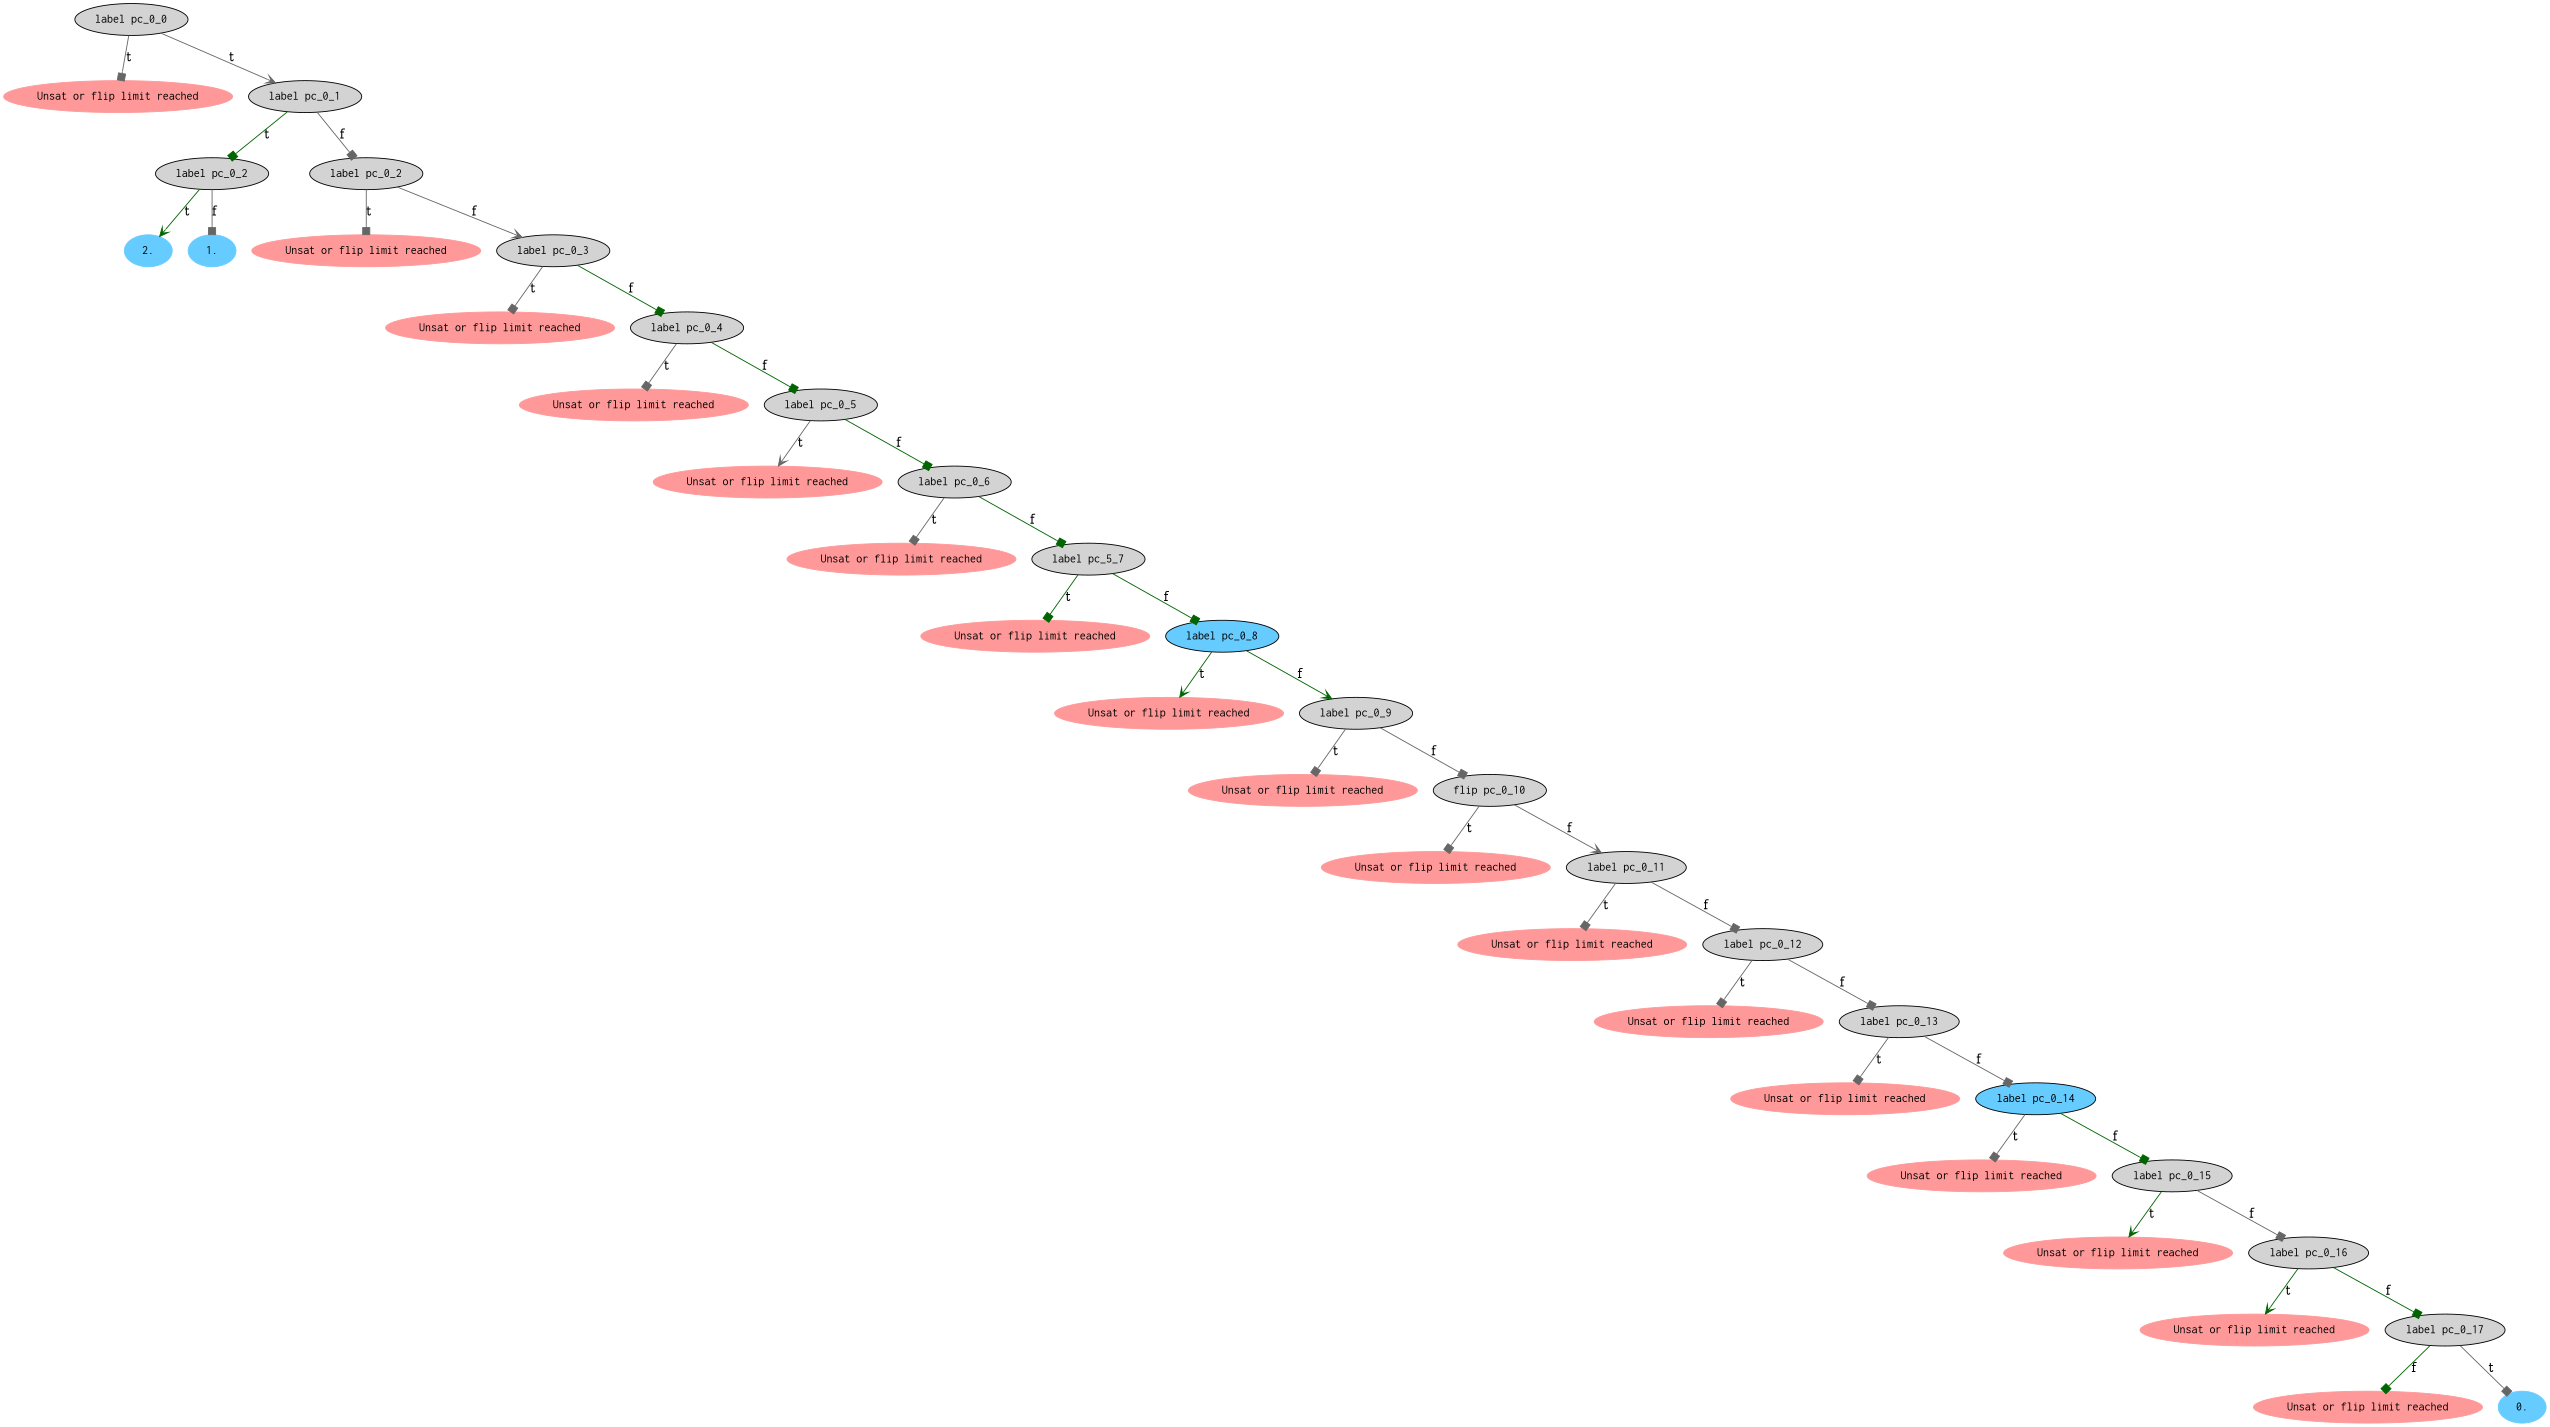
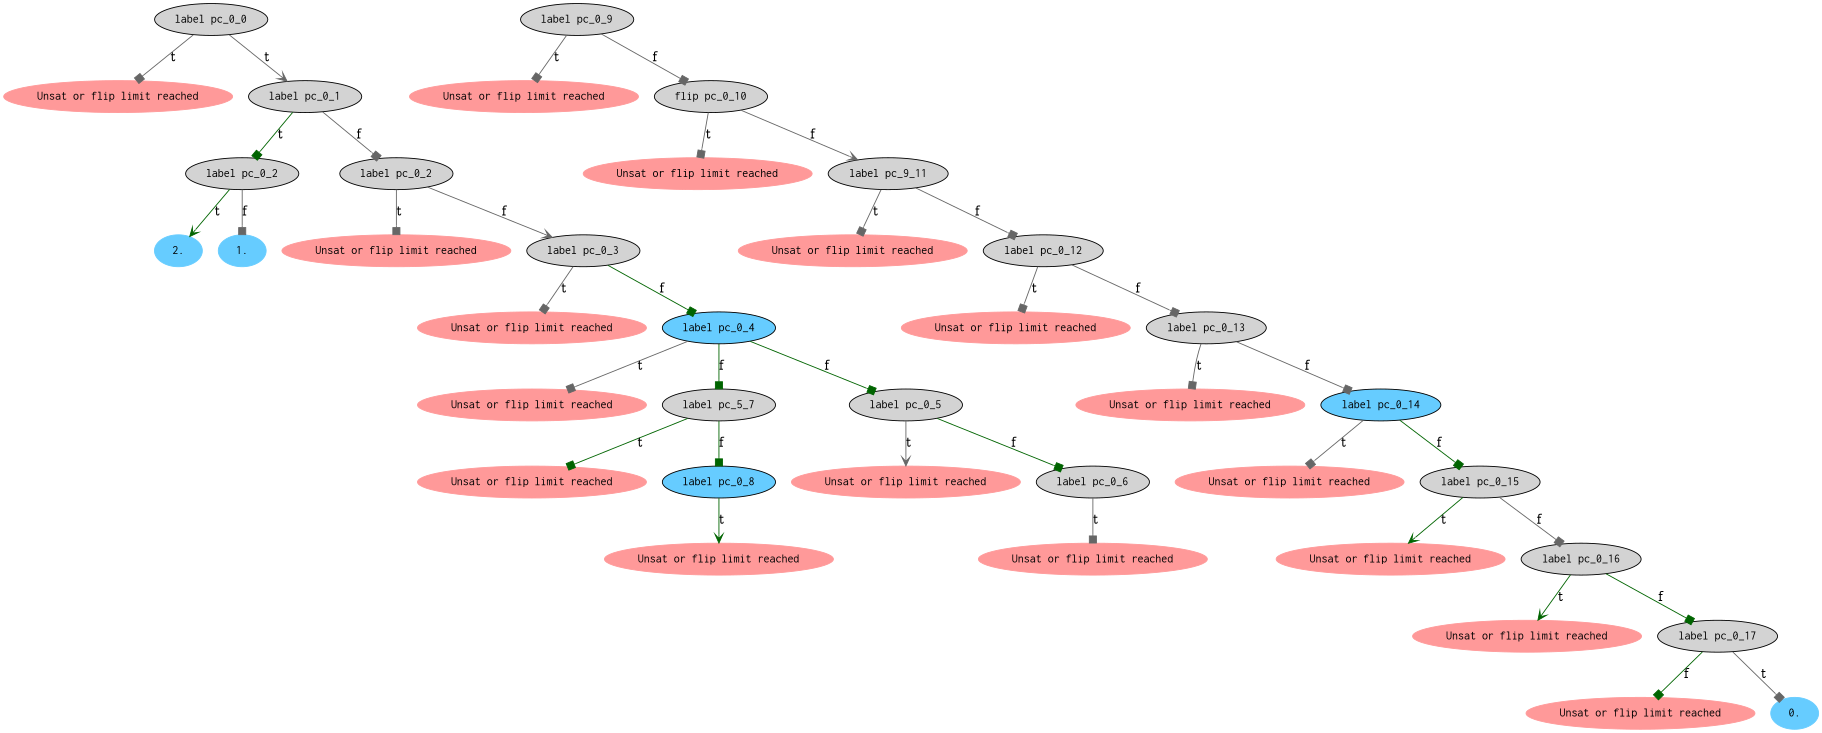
  digraph {
    node [fontname=Courier style=filled]
    edge [arrowhead=box color=gray40]
    n1 [label="label pc_0_0"]
    n2 [color="#FF9999" label="Unsat or flip limit reached"]
    n3 [label="label pc_0_1"]
    n4 [label="label pc_0_2"]
    n5 [label="label pc_0_2"]
    n6 [color="#66CCFF" label=2.]
    n7 [color="#66CCFF" label=1.]
    n8 [color="#FF9999" label="Unsat or flip limit reached"]
    n9 [color="#FF9999" label="Unsat or flip limit reached"]
    n10 [color="#FF9999" label="Unsat or flip limit reached"]
    n11 [color="#FF9999" label="Unsat or flip limit reached"]
    n12 [color="#FF9999" label="Unsat or flip limit reached"]
    n13 [color="#FF9999" label="Unsat or flip limit reached"]
    n14 [color="#FF9999" label="Unsat or flip limit reached"]
    n15 [color="#FF9999" label="Unsat or flip limit reached"]
    n16 [color="#FF9999" label="Unsat or flip limit reached"]
    n17 [color="#FF9999" label="Unsat or flip limit reached"]
    n18 [color="#FF9999" label="Unsat or flip limit reached"]
    n19 [color="#FF9999" label="Unsat or flip limit reached"]
    n20 [color="#FF9999" label="Unsat or flip limit reached"]
    n21 [color="#FF9999" label="Unsat or flip limit reached"]
    n22 [color="#FF9999" label="Unsat or flip limit reached"]
    n23 [color="#FF9999" label="Unsat or flip limit reached"]
    n24 [color="#66CCFF" label=0.]
    n25 [label="label pc_0_17"]
    n26 [label="label pc_0_16"]
    n27 [label="label pc_0_15"]
    n28 [fillcolor="#66CCFF" label="label pc_0_14"]
    n29 [label="label pc_0_13"]
    n30 [label="label pc_0_12"]
-   n31 [label="label pc_0_11"]
+   n31 [label="label pc_9_11"]
    n32 [label="flip pc_0_10"]
    n33 [label="label pc_0_9"]
    n34 [fillcolor="#66CCFF" label="label pc_0_8"]
    n35 [label="label pc_5_7"]
    n36 [label="label pc_0_6"]
    n37 [label="label pc_0_5"]
-   n38 [label="label pc_0_4"]
+   n38 [label="label pc_0_4" fillcolor="#66CCFF"]
    n39 [label="label pc_0_3"]
    n1 -> n2 [label=t]
    n1 -> n3 [arrowhead=vee label=t]
    n3 -> n4 [color=darkgreen label=t]
    n3 -> n5 [label=f]
    n4 -> n6 [arrowhead=vee color=darkgreen label=t]
    n4 -> n7 [label=f]
    n5 -> n8 [label=t]
    n5 -> n39 [arrowhead=vee label=f]
    n25 -> n23 [color=darkgreen label=f]
    n25 -> n24 [label=t]
    n26 -> n22 [arrowhead=vee color=darkgreen label=t]
    n26 -> n25 [color=darkgreen label=f]
    n27 -> n21 [arrowhead=vee color=darkgreen label=t]
    n27 -> n26 [label=f]
    n28 -> n20 [label=t]
    n28 -> n27 [color=darkgreen label=f]
    n29 -> n19 [label=t]
    n29 -> n28 [label=f]
    n30 -> n18 [label=t]
    n30 -> n29 [label=f]
    n31 -> n17 [label=t]
    n31 -> n30 [label=f]
    n32 -> n16 [label=t]
    n32 -> n31 [arrowhead=vee label=f]
    n33 -> n15 [label=t]
    n33 -> n32 [label=f]
    n34 -> n14 [arrowhead=vee color=darkgreen label=t]
-   n34 -> n33 [arrowhead=vee color=darkgreen label=f]
    n35 -> n13 [color=darkgreen label=t]
    n35 -> n34 [color=darkgreen label=f]
    n36 -> n12 [label=t]
-   n36 -> n35 [color=darkgreen label=f]
+   n38 -> n35 [color=darkgreen label=f]
    n37 -> n11 [arrowhead=vee label=t]
    n37 -> n36 [color=darkgreen label=f]
    n38 -> n10 [label=t]
    n38 -> n37 [color=darkgreen label=f]
    n39 -> n9 [label=t]
    n39 -> n38 [color=darkgreen label=f]
  }
